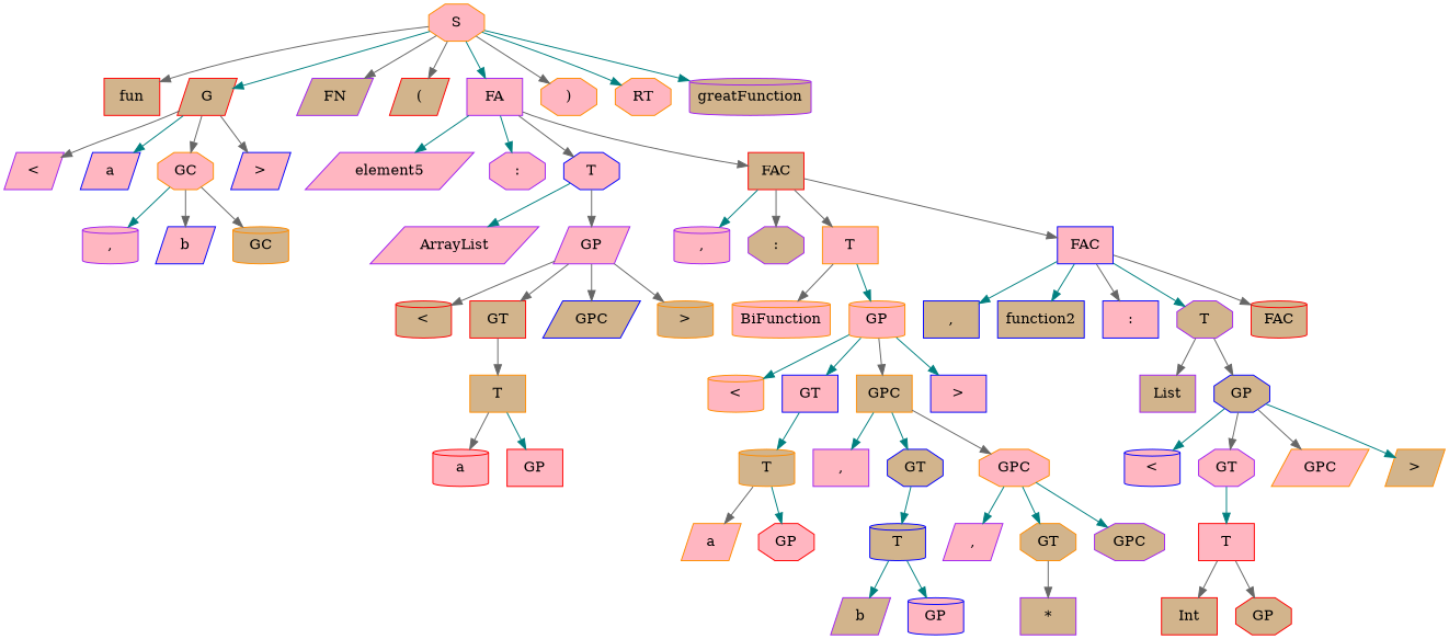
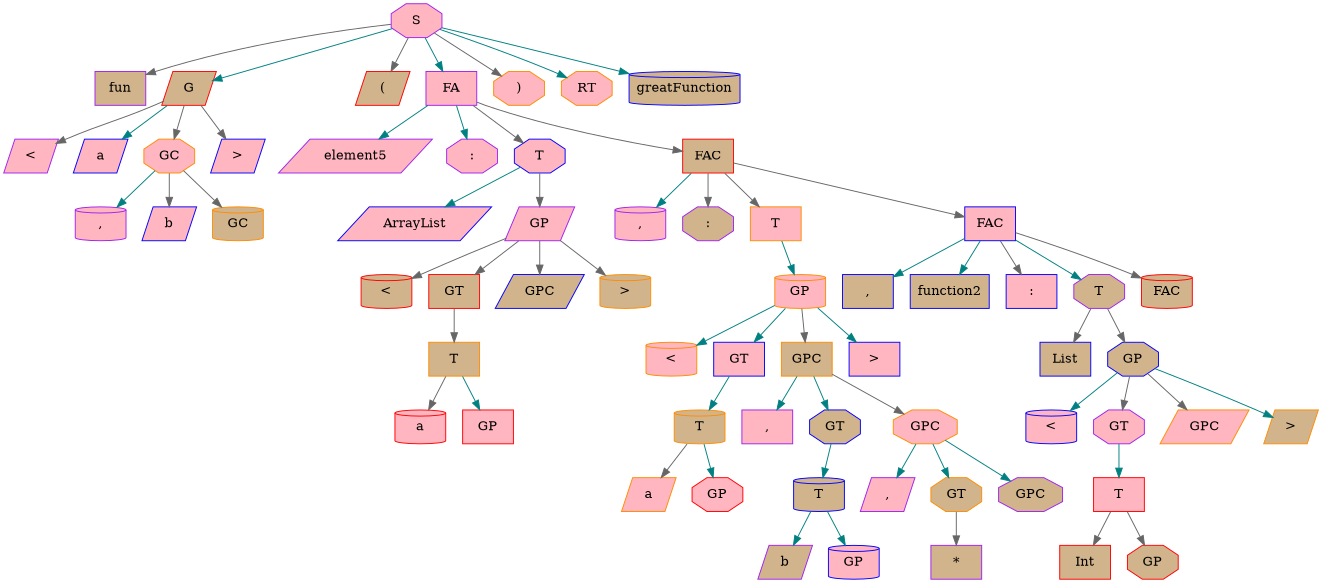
  digraph {
    node [color=blue fillcolor=lightpink shape=box style=filled]
    edge [color=gray40]
-   n1 [color=darkorange label=S shape=octagon]
-   n2 [color=red fillcolor=tan label=fun]
+   n1 [color=purple label=S shape=octagon]
+   n2 [color=purple fillcolor=tan label=fun]
    n3 [color=red fillcolor=tan label=G shape=parallelogram]
-   n4 [color=purple fillcolor=tan label=FN shape=parallelogram]
    n5 [color=red fillcolor=tan label="(" shape=parallelogram]
    n6 [color=purple label=FA]
    n7 [color=darkorange label=")" shape=octagon]
    n8 [color=darkorange label=RT shape=octagon]
-   n9 [color=purple fillcolor=tan label=greatFunction shape=cylinder]
+   n9 [fillcolor=tan label=greatFunction shape=cylinder]
    n10 [color=purple label="<" shape=parallelogram]
    n11 [label=a shape=parallelogram]
    n12 [color=darkorange label=GC shape=octagon]
    n13 [label=">" shape=parallelogram]
    n14 [color=purple label=element5 shape=parallelogram]
    n15 [color=purple label=":" shape=octagon]
    n16 [label=T shape=octagon]
    n17 [color=red fillcolor=tan label=FAC]
    n18 [color=purple label="," shape=cylinder]
    n19 [label=b shape=parallelogram]
    n20 [color=darkorange fillcolor=tan label=GC shape=cylinder]
-   n21 [color=purple label=ArrayList shape=parallelogram]
+   n21 [label=ArrayList shape=parallelogram]
    n22 [color=purple label=GP shape=parallelogram]
    n23 [color=purple label="," shape=cylinder]
    n24 [color=purple fillcolor=tan label=":" shape=octagon]
    n25 [color=darkorange label=T]
    n26 [label=FAC]
    n27 [color=red fillcolor=tan label="<" shape=cylinder]
    n28 [color=red fillcolor=tan label=GT]
    n29 [fillcolor=tan label=GPC shape=parallelogram]
    n30 [color=darkorange fillcolor=tan label=">" shape=cylinder]
    n31 [color=darkorange fillcolor=tan label=T]
    n32 [color=red label=a shape=cylinder]
    n33 [color=red label=GP]
-   n34 [color=darkorange label=BiFunction shape=cylinder]
    n35 [color=darkorange label=GP shape=cylinder]
    n36 [fillcolor=tan label=","]
    n37 [fillcolor=tan label=function2]
    n38 [label=":"]
    n39 [color=purple fillcolor=tan label=T shape=octagon]
    n40 [color=red fillcolor=tan label=FAC shape=cylinder]
    n41 [color=darkorange label="<" shape=cylinder]
    n42 [label=GT]
    n43 [color=darkorange fillcolor=tan label=GPC]
    n44 [label=">"]
    n45 [color=darkorange fillcolor=tan label=T shape=cylinder]
    n46 [color=purple label=","]
    n47 [fillcolor=tan label=GT shape=octagon]
    n48 [color=darkorange label=GPC shape=octagon]
    n49 [color=darkorange label=a shape=parallelogram]
    n50 [color=red label=GP shape=octagon]
    n51 [fillcolor=tan label=T shape=cylinder]
    n52 [color=purple label="," shape=parallelogram]
    n53 [color=darkorange fillcolor=tan label=GT shape=octagon]
    n54 [color=purple fillcolor=tan label=GPC shape=octagon]
    n55 [color=purple fillcolor=tan label=b shape=parallelogram]
    n56 [label=GP shape=cylinder]
    n57 [color=purple fillcolor=tan label="*"]
-   n58 [color=purple fillcolor=tan label=List]
+   n58 [fillcolor=tan label=List]
    n59 [fillcolor=tan label=GP shape=octagon]
    n60 [label="<" shape=cylinder]
    n61 [color=purple label=GT shape=octagon]
    n62 [color=darkorange label=GPC shape=parallelogram]
    n63 [color=darkorange fillcolor=tan label=">" shape=parallelogram]
    n64 [color=red label=T]
    n65 [color=red fillcolor=tan label=Int]
    n66 [color=red fillcolor=tan label=GP shape=octagon]
    n1 -> n2
    n1 -> n3 [color=teal]
-   n1 -> n4
    n1 -> n5
    n1 -> n6 [color=teal]
    n1 -> n7
    n1 -> n8 [color=teal]
    n1 -> n9 [color=teal]
    n3 -> n10
    n3 -> n11 [color=teal]
    n3 -> n12
    n3 -> n13
    n6 -> n14 [color=teal]
    n6 -> n15 [color=teal]
    n6 -> n16
    n6 -> n17
    n12 -> n18 [color=teal]
    n12 -> n19
    n12 -> n20
    n16 -> n21 [color=teal]
    n16 -> n22
    n17 -> n23 [color=teal]
    n17 -> n24
    n17 -> n25
    n17 -> n26
    n22 -> n27
    n22 -> n28
    n22 -> n29
    n22 -> n30
-   n25 -> n34
    n25 -> n35 [color=teal]
    n26 -> n36 [color=teal]
    n26 -> n37 [color=teal]
    n26 -> n38
    n26 -> n39 [color=teal]
    n26 -> n40
    n28 -> n31
    n31 -> n32
    n31 -> n33 [color=teal]
    n35 -> n41 [color=teal]
    n35 -> n42 [color=teal]
    n35 -> n43
    n35 -> n44 [color=teal]
    n39 -> n58
    n39 -> n59
    n42 -> n45 [color=teal]
    n43 -> n46 [color=teal]
    n43 -> n47 [color=teal]
    n43 -> n48
    n45 -> n49
    n45 -> n50 [color=teal]
    n47 -> n51 [color=teal]
    n48 -> n52 [color=teal]
    n48 -> n53 [color=teal]
    n48 -> n54 [color=teal]
    n51 -> n55 [color=teal]
    n51 -> n56 [color=teal]
    n53 -> n57
    n59 -> n60 [color=teal]
    n59 -> n61
    n59 -> n62
    n59 -> n63 [color=teal]
    n61 -> n64 [color=teal]
    n64 -> n65
    n64 -> n66
  }
